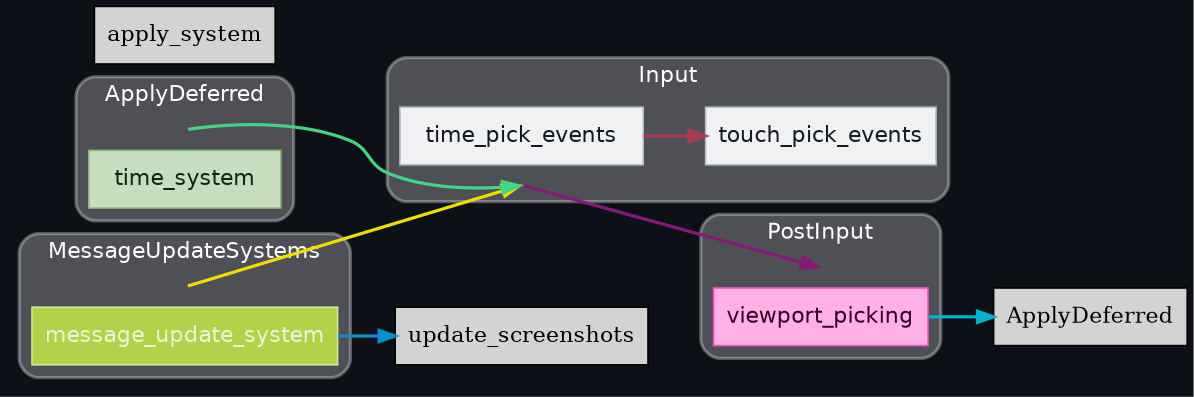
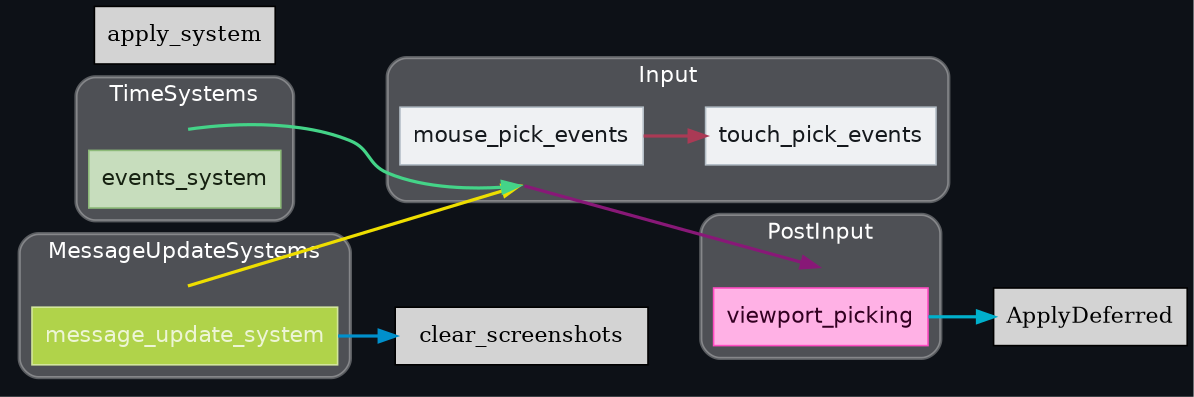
  digraph {
    bgcolor="#0d1117"
    compound=true
    fontname=Helvetica
    nodesep=0.15
    rankdir=LR
    splines=spline
    node [shape=box style=filled]
    edge [penwidth=2]
    "set_marker_node_Set(SystemSetKey(2v1))" [shape=point style=invis]
    n2 [color="#d3e69c" fillcolor="#b0d34a" fontcolor="#edf5d5" fontname=Helvetica label=message_update_system penwidth=1]
    "set_marker_node_Set(SystemSetKey(10v1))" [shape=point style=invis]
-   n4 [color="#b4bec7" fillcolor="#eff1f3" fontcolor="#15191d" fontname=Helvetica label=time_pick_events penwidth=1]
+   n4 [color="#b4bec7" fillcolor="#eff1f3" fontcolor="#15191d" fontname=Helvetica label=mouse_pick_events penwidth=1]
    n5 [color="#b4bec7" fillcolor="#eff1f3" fontcolor="#15191d" fontname=Helvetica label=touch_pick_events penwidth=1]
    "set_marker_node_Set(SystemSetKey(4v1))" [shape=point style=invis]
-   n7 [color="#8dba79" fillcolor="#c7ddbd" fontcolor="#162111" fontname=Helvetica label=time_system penwidth=1]
+   n7 [color="#8dba79" fillcolor="#c7ddbd" fontcolor="#162111" fontname=Helvetica label=events_system penwidth=1]
    "set_marker_node_Set(SystemSetKey(8v1))" [shape=point style=invis]
    n9 [color="#ff4bc2" fillcolor="#ffb1e5" fontcolor="#320021" fontname=Helvetica label=viewport_picking penwidth=1]
-   n10 [label=update_screenshots]
+   n10 [label=clear_screenshots]
    ApplyDeferred
    n12 [label=apply_system]
    subgraph cluster_1 {
      color="#ffffff50"
      fillcolor="#ffffff44"
      fontcolor="#ffffff"
      label=MessageUpdateSystems
      penwidth=2
      style="rounded,filled"
      "set_marker_node_Set(SystemSetKey(2v1))"
      n2
    }
    subgraph cluster_2 {
      color="#ffffff50"
      fillcolor="#ffffff44"
      fontcolor="#ffffff"
      label=Input
      penwidth=2
      style="rounded,filled"
      "set_marker_node_Set(SystemSetKey(10v1))"
      n4
      n5
    }
    subgraph cluster_3 {
      color="#ffffff50"
      fillcolor="#ffffff44"
      fontcolor="#ffffff"
-     label=ApplyDeferred
+     label=TimeSystems
      penwidth=2
      style="rounded,filled"
      "set_marker_node_Set(SystemSetKey(4v1))"
      n7
    }
    subgraph cluster_4 {
      color="#ffffff50"
      fillcolor="#ffffff44"
      fontcolor="#ffffff"
      label=PostInput
      penwidth=2
      style="rounded,filled"
      "set_marker_node_Set(SystemSetKey(8v1))"
      n9
    }
    "set_marker_node_Set(SystemSetKey(2v1))" -> "set_marker_node_Set(SystemSetKey(10v1))" [color="#eede00"]
    n2 -> n10 [color="#0090cc"]
    "set_marker_node_Set(SystemSetKey(10v1))" -> "set_marker_node_Set(SystemSetKey(8v1))" [color="#881877"]
    n4 -> n5 [color="#aa3a55"]
    "set_marker_node_Set(SystemSetKey(4v1))" -> "set_marker_node_Set(SystemSetKey(10v1))" [color="#44d488"]
    n9 -> ApplyDeferred [color="#00b0cc"]
  }
